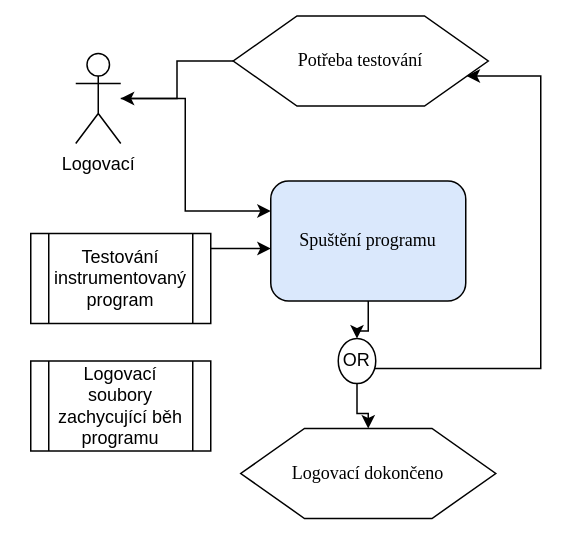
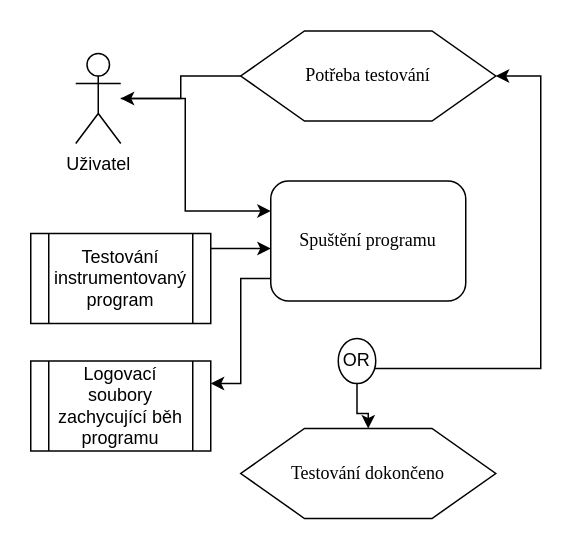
  <mxCell id="0" />
  <mxCell id="1" parent="0" />
  <mxCell id="2" style="edgeStyle=orthogonalEdgeStyle;rounded=0;orthogonalLoop=1;jettySize=auto;html=1;" parent="1" source="13" target="10" edge="1"><mxGeometry relative="1" as="geometry"><mxPoint x="160" y="190" as="targetPoint" /><Array as="points"><mxPoint x="160" y="165" /><mxPoint x="160" y="165" /></Array><mxPoint x="130" y="180" as="sourcePoint" /></mxGeometry></mxCell>
  <mxCell id="3" style="edgeStyle=orthogonalEdgeStyle;rounded=0;orthogonalLoop=1;jettySize=auto;html=1;" parent="1" source="4" target="10" edge="1"><mxGeometry relative="1" as="geometry"><Array as="points"><mxPoint x="123" y="65" /><mxPoint x="123" y="140" /></Array></mxGeometry></mxCell>
- <mxCell id="4" value="Logovací" style="shape=umlActor;verticalLabelPosition=bottom;verticalAlign=top;html=1;outlineConnect=0;" parent="1" vertex="1"><mxGeometry x="50" y="35" width="30" height="60" as="geometry" /></mxCell>
+ <mxCell id="4" value="Uživatel" style="shape=umlActor;verticalLabelPosition=bottom;verticalAlign=top;html=1;outlineConnect=0;" parent="1" vertex="1"><mxGeometry x="50" y="35" width="30" height="60" as="geometry" /></mxCell>
  <mxCell id="5" style="edgeStyle=orthogonalEdgeStyle;rounded=0;orthogonalLoop=1;jettySize=auto;html=1;" parent="1" source="6" target="4" edge="1"><mxGeometry relative="1" as="geometry"><mxPoint x="235" y="100" as="targetPoint" /></mxGeometry></mxCell>
- <mxCell id="6" value="Potřeba testování" style="shape=hexagon;perimeter=hexagonPerimeter;whiteSpace=wrap;html=1;rounded=0;shadow=0;labelBackgroundColor=none;strokeWidth=1;fontFamily=Verdana;fontSize=12;align=center;" parent="1" vertex="1"><mxGeometry x="155" y="10" width="170" height="60" as="geometry" /></mxCell>
+ <mxCell id="6" value="Potřeba testování" style="shape=hexagon;perimeter=hexagonPerimeter;whiteSpace=wrap;html=1;rounded=0;shadow=0;labelBackgroundColor=none;strokeWidth=1;fontFamily=Verdana;fontSize=12;align=center;" parent="1" vertex="1"><mxGeometry x="160" y="20" width="170" height="60" as="geometry" /></mxCell>
+ <mxCell id="7" style="edgeStyle=orthogonalEdgeStyle;rounded=0;orthogonalLoop=1;jettySize=auto;html=1;" parent="1" source="10" target="11" edge="1"><mxGeometry relative="1" as="geometry"><Array as="points"><mxPoint x="160" y="185" /><mxPoint x="160" y="255" /></Array></mxGeometry></mxCell>
  <mxCell id="8" style="edgeStyle=orthogonalEdgeStyle;rounded=0;orthogonalLoop=1;jettySize=auto;html=1;" parent="1" source="15" target="12" edge="1"><mxGeometry relative="1" as="geometry" /></mxCell>
- <mxCell id="9" style="edgeStyle=orthogonalEdgeStyle;rounded=0;orthogonalLoop=1;jettySize=auto;html=1;" edge="1" parent="1" source="10" target="15"><mxGeometry relative="1" as="geometry" /></mxCell>
- <mxCell id="10" value="Spuštění programu" style="rounded=1;whiteSpace=wrap;html=1;shadow=0;labelBackgroundColor=none;strokeWidth=1;fontFamily=Verdana;fontSize=12;align=center;fillColor=#dae8fc;" parent="1" vertex="1"><mxGeometry x="180" y="120" width="130" height="80" as="geometry" /></mxCell>
+ <mxCell id="10" value="Spuštění programu" style="rounded=1;whiteSpace=wrap;html=1;shadow=0;labelBackgroundColor=none;strokeWidth=1;fontFamily=Verdana;fontSize=12;align=center;" parent="1" vertex="1"><mxGeometry x="180" y="120" width="130" height="80" as="geometry" /></mxCell>
  <mxCell id="11" value="Logovací soubory zachycující běh programu" style="shape=process;whiteSpace=wrap;html=1;backgroundOutline=1;" parent="1" vertex="1"><mxGeometry x="20" y="240" width="120" height="60" as="geometry" /></mxCell>
- <mxCell id="12" value="Logovací dokončeno" style="shape=hexagon;perimeter=hexagonPerimeter;whiteSpace=wrap;html=1;rounded=0;shadow=0;labelBackgroundColor=none;strokeWidth=1;fontFamily=Verdana;fontSize=12;align=center;" parent="1" vertex="1"><mxGeometry x="160" y="285" width="170" height="60" as="geometry" /></mxCell>
+ <mxCell id="12" value="Testování dokončeno" style="shape=hexagon;perimeter=hexagonPerimeter;whiteSpace=wrap;html=1;rounded=0;shadow=0;labelBackgroundColor=none;strokeWidth=1;fontFamily=Verdana;fontSize=12;align=center;" parent="1" vertex="1"><mxGeometry x="160" y="285" width="170" height="60" as="geometry" /></mxCell>
  <mxCell id="13" value="Testování instrumentovaný program" style="shape=process;whiteSpace=wrap;html=1;backgroundOutline=1;" vertex="1" parent="1"><mxGeometry x="20" y="155" width="120" height="60" as="geometry" /></mxCell>
  <mxCell id="14" style="edgeStyle=orthogonalEdgeStyle;rounded=0;orthogonalLoop=1;jettySize=auto;html=1;" edge="1" parent="1" source="15" target="6"><mxGeometry relative="1" as="geometry"><Array as="points"><mxPoint x="360" y="245" /><mxPoint x="360" y="50" /></Array></mxGeometry></mxCell>
  <mxCell id="15" value="OR" style="ellipse;whiteSpace=wrap;html=1;aspect=fixed;" vertex="1" parent="1"><mxGeometry x="225" y="225" width="25" height="30" as="geometry" /></mxCell>
